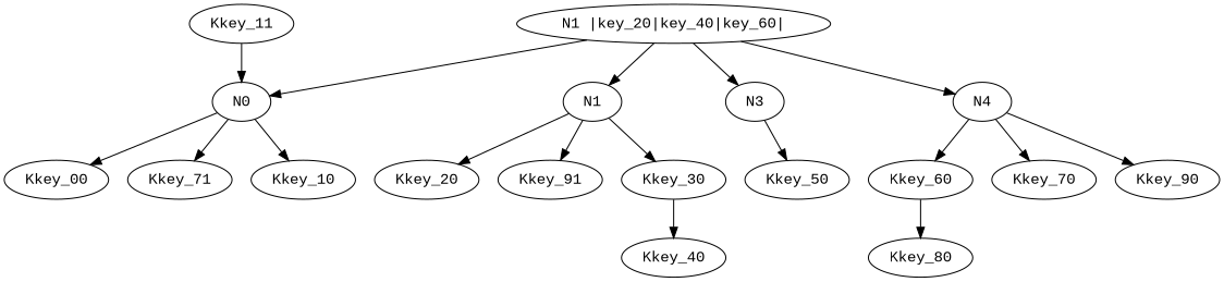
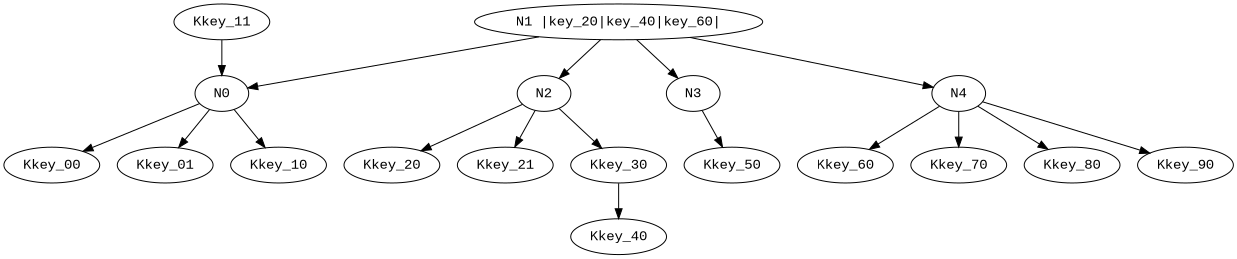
  digraph {
    fontname="Liberation Mono"
    node [fontname="Liberation Mono"]
    edge [fontname="Liberation Mono"]
    n1 [label="N1 |key_20|key_40|key_60|"]
    N0
-   N2 [label=N1]
+   N2
    N3
    N4
    Kkey_00
-   Kkey_01 [label=Kkey_71]
+   Kkey_01
    Kkey_10
    Kkey_20
-   Kkey_21 [label=Kkey_91]
+   Kkey_21
    Kkey_30
    Kkey_50
    Kkey_60
    Kkey_70
    Kkey_80
    Kkey_90
    Kkey_11
    Kkey_40
    n1 -> N0
    n1 -> N2
    n1 -> N3
    n1 -> N4
    N0 -> Kkey_00
    N0 -> Kkey_01
    N0 -> Kkey_10
    N2 -> Kkey_20
    N2 -> Kkey_21
    N2 -> Kkey_30
    N3 -> Kkey_50
    N4 -> Kkey_60
    N4 -> Kkey_70
-   Kkey_60 -> Kkey_80
+   N4 -> Kkey_80
    N4 -> Kkey_90
    Kkey_30 -> Kkey_40
    Kkey_11 -> N0
  }
